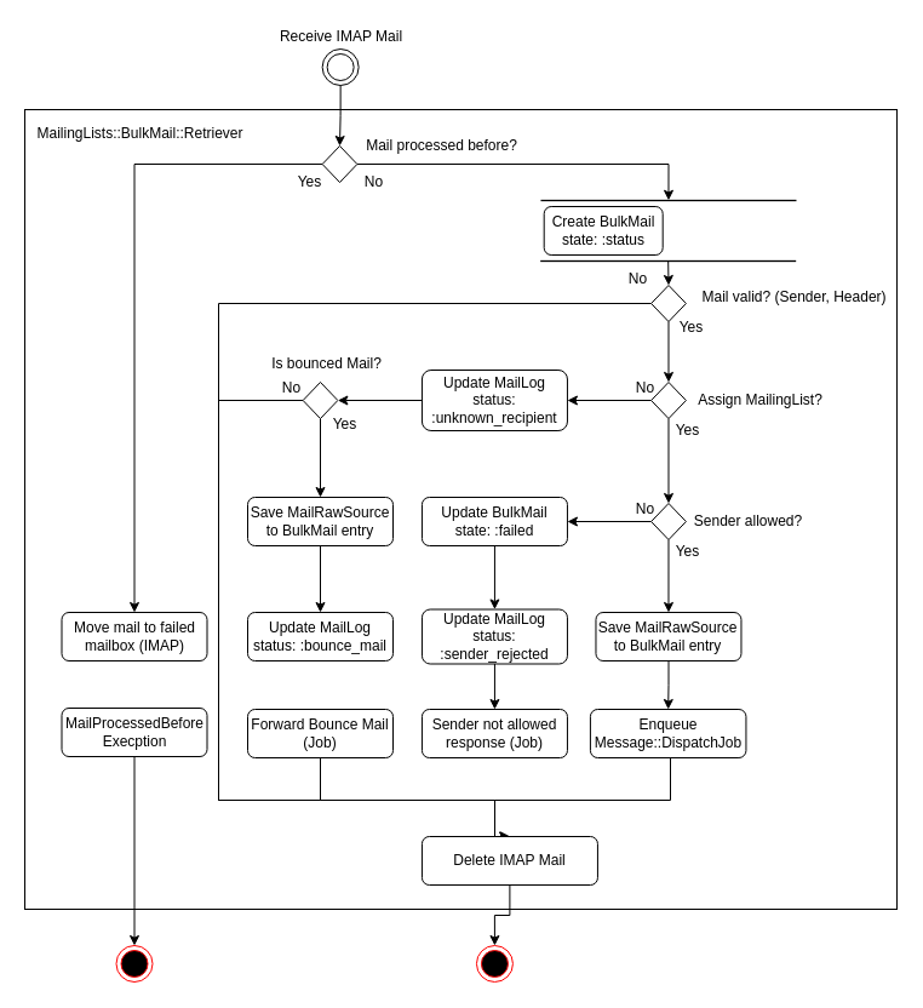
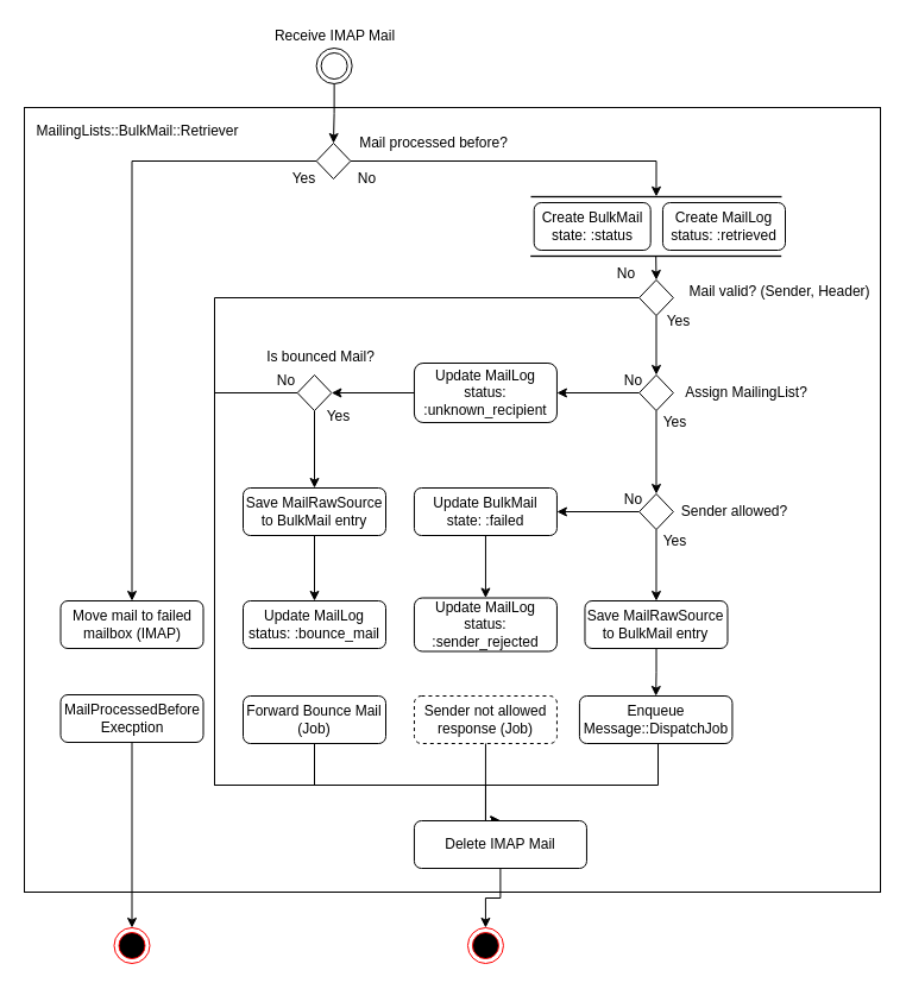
  <mxCell id="0" />
  <mxCell id="1" parent="0" />
  <mxCell id="2" value="" style="rounded=0;whiteSpace=wrap;html=1;" parent="1" vertex="1"><mxGeometry x="20" y="90" width="720" height="660" as="geometry" /></mxCell>
  <mxCell id="3" style="edgeStyle=orthogonalEdgeStyle;rounded=0;orthogonalLoop=1;jettySize=auto;html=1;entryX=0;entryY=0.5;entryDx=0;entryDy=0;" edge="1" parent="1" source="4" target="61"><mxGeometry relative="1" as="geometry" /></mxCell>
  <mxCell id="4" value="" style="rhombus;whiteSpace=wrap;html=1;shadow=0;fontFamily=Helvetica;fontSize=12;align=center;strokeWidth=1;spacing=6;spacingTop=-4;" parent="1" vertex="1"><mxGeometry x="265.63" y="120" width="28.75" height="30" as="geometry" /></mxCell>
  <mxCell id="5" style="edgeStyle=orthogonalEdgeStyle;rounded=0;orthogonalLoop=1;jettySize=auto;html=1;entryX=0.5;entryY=0;entryDx=0;entryDy=0;exitX=0;exitY=0.5;exitDx=0;exitDy=0;" parent="1" source="4" target="9" edge="1"><mxGeometry relative="1" as="geometry"><Array as="points"><mxPoint x="110" y="135" /></Array></mxGeometry></mxCell>
  <mxCell id="6" style="edgeStyle=orthogonalEdgeStyle;rounded=0;orthogonalLoop=1;jettySize=auto;html=1;exitX=0.5;exitY=1;exitDx=0;exitDy=0;" parent="1" source="44" target="4" edge="1"><mxGeometry relative="1" as="geometry"><mxPoint x="280" y="80" as="sourcePoint" /></mxGeometry></mxCell>
  <mxCell id="7" style="edgeStyle=orthogonalEdgeStyle;rounded=0;orthogonalLoop=1;jettySize=auto;html=1;entryX=0.5;entryY=0;entryDx=0;entryDy=0;exitX=0.5;exitY=1;exitDx=0;exitDy=0;" parent="1" source="46" target="47" edge="1"><mxGeometry relative="1" as="geometry"><mxPoint x="552.95" y="390" as="sourcePoint" /><mxPoint x="552.96" y="430" as="targetPoint" /></mxGeometry></mxCell>
  <mxCell id="8" style="edgeStyle=orthogonalEdgeStyle;rounded=0;orthogonalLoop=1;jettySize=auto;html=1;startArrow=none;" parent="1" source="30" target="29" edge="1"><mxGeometry relative="1" as="geometry" /></mxCell>
  <mxCell id="9" value="Move mail to failed mailbox (IMAP)" style="rounded=1;whiteSpace=wrap;html=1;fontSize=12;glass=0;strokeWidth=1;shadow=0;" parent="1" vertex="1"><mxGeometry x="50.5" y="505" width="120" height="40" as="geometry" /></mxCell>
  <mxCell id="10" value="Yes" style="text;html=1;align=center;verticalAlign=middle;resizable=0;points=[];autosize=1;strokeColor=none;fillColor=none;" parent="1" vertex="1"><mxGeometry x="550.04" y="260" width="40" height="20" as="geometry" /></mxCell>
  <mxCell id="11" style="edgeStyle=orthogonalEdgeStyle;rounded=0;orthogonalLoop=1;jettySize=auto;html=1;entryX=0.5;entryY=0;entryDx=0;entryDy=0;" parent="1" source="12" target="21" edge="1"><mxGeometry relative="1" as="geometry" /></mxCell>
  <mxCell id="12" value="Save MailRawSource to BulkMail entry" style="rounded=1;whiteSpace=wrap;html=1;fontSize=12;glass=0;strokeWidth=1;shadow=0;" parent="1" vertex="1"><mxGeometry x="491.48" y="505" width="120" height="40" as="geometry" /></mxCell>
  <mxCell id="13" value="No" style="text;html=1;align=center;verticalAlign=middle;resizable=0;points=[];autosize=1;strokeColor=none;fillColor=none;" parent="1" vertex="1"><mxGeometry x="517.36" y="310" width="30" height="20" as="geometry" /></mxCell>
  <mxCell id="14" value="No" style="text;html=1;align=center;verticalAlign=middle;resizable=0;points=[];autosize=1;strokeColor=none;fillColor=none;" parent="1" vertex="1"><mxGeometry x="511.25" y="220" width="30" height="20" as="geometry" /></mxCell>
+ <mxCell id="15" value="Create MailLog&lt;br&gt;status: :retrieved" style="rounded=1;whiteSpace=wrap;html=1;fontSize=12;glass=0;strokeWidth=1;shadow=0;" parent="1" vertex="1"><mxGeometry x="556.96" y="170" width="103.04" height="40" as="geometry" /></mxCell>
  <mxCell id="16" value="Yes" style="text;html=1;align=center;verticalAlign=middle;resizable=0;points=[];autosize=1;strokeColor=none;fillColor=none;" parent="1" vertex="1"><mxGeometry x="547.36" y="345" width="40" height="20" as="geometry" /></mxCell>
  <mxCell id="17" style="edgeStyle=orthogonalEdgeStyle;rounded=0;orthogonalLoop=1;jettySize=auto;html=1;exitX=0;exitY=0.5;exitDx=0;exitDy=0;entryX=1;entryY=0.5;entryDx=0;entryDy=0;" parent="1" source="46" target="28" edge="1"><mxGeometry relative="1" as="geometry"><mxPoint x="515.91" y="330" as="sourcePoint" /></mxGeometry></mxCell>
  <mxCell id="18" style="edgeStyle=orthogonalEdgeStyle;rounded=0;orthogonalLoop=1;jettySize=auto;html=1;exitX=0;exitY=0.5;exitDx=0;exitDy=0;" parent="1" source="47" target="24" edge="1"><mxGeometry relative="1" as="geometry"><mxPoint x="517.94" y="430" as="sourcePoint" /></mxGeometry></mxCell>
  <mxCell id="19" style="edgeStyle=orthogonalEdgeStyle;rounded=0;orthogonalLoop=1;jettySize=auto;html=1;entryX=0.5;entryY=0;entryDx=0;entryDy=0;exitX=0.5;exitY=1;exitDx=0;exitDy=0;" parent="1" source="47" target="12" edge="1"><mxGeometry relative="1" as="geometry"><mxPoint x="552.94" y="460" as="sourcePoint" /></mxGeometry></mxCell>
  <mxCell id="20" style="edgeStyle=orthogonalEdgeStyle;rounded=0;orthogonalLoop=1;jettySize=auto;html=1;entryX=0.5;entryY=0;entryDx=0;entryDy=0;" parent="1" source="21" target="63" edge="1"><mxGeometry relative="1" as="geometry"><mxPoint x="407.94" y="925" as="targetPoint" /><Array as="points"><mxPoint x="553" y="660" /><mxPoint x="408" y="660" /></Array></mxGeometry></mxCell>
  <mxCell id="21" value="Enqueue Message::DispatchJob" style="rounded=1;whiteSpace=wrap;html=1;fontSize=12;glass=0;strokeWidth=1;shadow=0;" parent="1" vertex="1"><mxGeometry x="486.92" y="585" width="128.52" height="40" as="geometry" /></mxCell>
  <mxCell id="22" value="" style="ellipse;html=1;shape=endState;fillColor=#000000;strokeColor=#ff0000;" parent="1" vertex="1"><mxGeometry x="392.94" y="780" width="30" height="30" as="geometry" /></mxCell>
  <mxCell id="23" style="edgeStyle=orthogonalEdgeStyle;rounded=0;orthogonalLoop=1;jettySize=auto;html=1;entryX=0.5;entryY=0;entryDx=0;entryDy=0;" parent="1" source="24" target="39" edge="1"><mxGeometry relative="1" as="geometry" /></mxCell>
  <mxCell id="24" value="Update BulkMail state: :failed" style="rounded=1;whiteSpace=wrap;html=1;fontSize=12;glass=0;strokeWidth=1;shadow=0;" parent="1" vertex="1"><mxGeometry x="347.94" y="410" width="120" height="40" as="geometry" /></mxCell>
- <mxCell id="25" value="Sender not allowed response (Job)" style="rounded=1;whiteSpace=wrap;html=1;fontSize=12;glass=0;strokeWidth=1;shadow=0;" parent="1" vertex="1"><mxGeometry x="347.94" y="585" width="120" height="40" as="geometry" /></mxCell>
+ <mxCell id="25" value="Sender not allowed response (Job)" style="rounded=1;whiteSpace=wrap;html=1;fontSize=12;glass=0;strokeWidth=1;shadow=0;dashed=1;" parent="1" vertex="1"><mxGeometry x="347.94" y="585" width="120" height="40" as="geometry" /></mxCell>
+ <mxCell id="26" style="edgeStyle=orthogonalEdgeStyle;rounded=0;orthogonalLoop=1;jettySize=auto;html=1;entryX=0.5;entryY=0;entryDx=0;entryDy=0;exitX=0.5;exitY=1;exitDx=0;exitDy=0;" parent="1" source="25" target="63" edge="1"><mxGeometry relative="1" as="geometry"><mxPoint x="407.94" y="955" as="sourcePoint" /><mxPoint x="407.94" y="925" as="targetPoint" /><Array as="points"><mxPoint x="408" y="690" /><mxPoint x="408" y="690" /></Array></mxGeometry></mxCell>
  <mxCell id="27" style="edgeStyle=orthogonalEdgeStyle;rounded=0;orthogonalLoop=1;jettySize=auto;html=1;" parent="1" source="28" target="51" edge="1"><mxGeometry relative="1" as="geometry"><mxPoint x="300" y="330" as="targetPoint" /><Array as="points" /></mxGeometry></mxCell>
  <mxCell id="28" value="Update MailLog&lt;br&gt;status:&lt;br&gt;:unknown_recipient" style="rounded=1;whiteSpace=wrap;html=1;fontSize=12;glass=0;strokeWidth=1;shadow=0;" parent="1" vertex="1"><mxGeometry x="347.94" y="305" width="120" height="50" as="geometry" /></mxCell>
  <mxCell id="29" value="" style="ellipse;html=1;shape=endState;fillColor=#000000;strokeColor=#ff0000;" parent="1" vertex="1"><mxGeometry x="95.5" y="780" width="30" height="30" as="geometry" /></mxCell>
  <mxCell id="30" value="MailProcessedBefore&lt;br&gt;Execption" style="rounded=1;whiteSpace=wrap;html=1;fontSize=12;glass=0;strokeWidth=1;shadow=0;" parent="1" vertex="1"><mxGeometry x="50.5" y="584" width="120" height="40" as="geometry" /></mxCell>
  <mxCell id="31" style="edgeStyle=orthogonalEdgeStyle;rounded=0;orthogonalLoop=1;jettySize=auto;html=1;entryX=0.5;entryY=0;entryDx=0;entryDy=0;exitX=0;exitY=0.5;exitDx=0;exitDy=0;" parent="1" source="43" target="63" edge="1"><mxGeometry relative="1" as="geometry"><mxPoint x="517.94" y="305" as="sourcePoint" /><mxPoint x="407.94" y="925" as="targetPoint" /><Array as="points"><mxPoint x="180" y="250" /><mxPoint x="180" y="660" /><mxPoint x="408" y="660" /></Array></mxGeometry></mxCell>
  <mxCell id="32" value="No" style="text;html=1;align=center;verticalAlign=middle;resizable=0;points=[];autosize=1;strokeColor=none;fillColor=none;" parent="1" vertex="1"><mxGeometry x="517.35" y="410" width="30" height="20" as="geometry" /></mxCell>
  <mxCell id="33" value="Yes" style="text;html=1;align=center;verticalAlign=middle;resizable=0;points=[];autosize=1;strokeColor=none;fillColor=none;" parent="1" vertex="1"><mxGeometry x="547.35" y="445" width="40" height="20" as="geometry" /></mxCell>
  <mxCell id="34" value="&lt;span&gt;Mail processed before?&lt;/span&gt;" style="text;html=1;align=center;verticalAlign=middle;resizable=0;points=[];autosize=1;strokeColor=none;fillColor=none;" parent="1" vertex="1"><mxGeometry x="294.38" y="110" width="140" height="20" as="geometry" /></mxCell>
  <mxCell id="35" value="&lt;span&gt;Mail valid? (Sender, Header)&lt;/span&gt;" style="text;html=1;align=center;verticalAlign=middle;resizable=0;points=[];autosize=1;strokeColor=none;fillColor=none;" parent="1" vertex="1"><mxGeometry x="570" y="235" width="170" height="20" as="geometry" /></mxCell>
  <mxCell id="36" value="&lt;span&gt;Sender allowed?&lt;/span&gt;" style="text;html=1;align=center;verticalAlign=middle;resizable=0;points=[];autosize=1;strokeColor=none;fillColor=none;" parent="1" vertex="1"><mxGeometry x="567.32" y="420" width="100" height="20" as="geometry" /></mxCell>
  <mxCell id="37" value="&lt;span&gt;Assign MailingList?&lt;/span&gt;" style="text;html=1;align=center;verticalAlign=middle;resizable=0;points=[];autosize=1;strokeColor=none;fillColor=none;" parent="1" vertex="1"><mxGeometry x="567.33" y="320" width="120" height="20" as="geometry" /></mxCell>
- <mxCell id="38" value="" style="edgeStyle=none;rounded=0;orthogonalLoop=1;jettySize=auto;html=1;endArrow=classic;endFill=1;" parent="1" source="39" target="25" edge="1"><mxGeometry relative="1" as="geometry" /></mxCell>
  <mxCell id="39" value="Update MailLog&lt;br&gt;status: :sender_rejected" style="rounded=1;whiteSpace=wrap;html=1;fontSize=12;glass=0;strokeWidth=1;shadow=0;" parent="1" vertex="1"><mxGeometry x="347.94" y="502.5" width="120" height="45" as="geometry" /></mxCell>
  <mxCell id="40" value="No" style="text;html=1;align=center;verticalAlign=middle;resizable=0;points=[];autosize=1;strokeColor=none;fillColor=none;" parent="1" vertex="1"><mxGeometry x="293" y="140" width="30" height="20" as="geometry" /></mxCell>
  <mxCell id="41" value="Yes" style="text;html=1;align=center;verticalAlign=middle;resizable=0;points=[];autosize=1;strokeColor=none;fillColor=none;" parent="1" vertex="1"><mxGeometry x="234.97" y="140" width="40" height="20" as="geometry" /></mxCell>
  <mxCell id="42" style="edgeStyle=orthogonalEdgeStyle;rounded=0;orthogonalLoop=1;jettySize=auto;html=1;exitX=0.5;exitY=1;exitDx=0;exitDy=0;entryX=0.5;entryY=0;entryDx=0;entryDy=0;" edge="1" parent="1" source="43" target="46"><mxGeometry relative="1" as="geometry" /></mxCell>
  <mxCell id="43" value="" style="rhombus;whiteSpace=wrap;html=1;shadow=0;fontFamily=Helvetica;fontSize=12;align=center;strokeWidth=1;spacing=6;spacingTop=-4;" parent="1" vertex="1"><mxGeometry x="537.11" y="235" width="28.75" height="30" as="geometry" /></mxCell>
  <mxCell id="44" value="" style="ellipse;shape=doubleEllipse;html=1;dashed=0;whitespace=wrap;aspect=fixed;" parent="1" vertex="1"><mxGeometry x="265.63" y="40" width="30" height="30" as="geometry" /></mxCell>
  <mxCell id="45" value="&lt;span&gt;Receive IMAP Mail&lt;/span&gt;" style="text;html=1;align=center;verticalAlign=middle;resizable=0;points=[];autosize=1;strokeColor=none;fillColor=none;" parent="1" vertex="1"><mxGeometry x="220.63" y="20" width="120" height="20" as="geometry" /></mxCell>
  <mxCell id="46" value="" style="rhombus;whiteSpace=wrap;html=1;shadow=0;fontFamily=Helvetica;fontSize=12;align=center;strokeWidth=1;spacing=6;spacingTop=-4;" parent="1" vertex="1"><mxGeometry x="537.11" y="315" width="28.75" height="30" as="geometry" /></mxCell>
  <mxCell id="47" value="" style="rhombus;whiteSpace=wrap;html=1;shadow=0;fontFamily=Helvetica;fontSize=12;align=center;strokeWidth=1;spacing=6;spacingTop=-4;" parent="1" vertex="1"><mxGeometry x="537.11" y="415" width="28.75" height="30" as="geometry" /></mxCell>
  <mxCell id="48" value="MailingLists::BulkMail::Retriever" style="text;html=1;align=center;verticalAlign=middle;resizable=0;points=[];autosize=1;strokeColor=none;fillColor=none;" parent="1" vertex="1"><mxGeometry x="20" y="100" width="190" height="20" as="geometry" /></mxCell>
  <mxCell id="49" style="edgeStyle=orthogonalEdgeStyle;rounded=0;orthogonalLoop=1;jettySize=auto;html=1;exitX=0;exitY=0.5;exitDx=0;exitDy=0;entryX=0.5;entryY=0;entryDx=0;entryDy=0;" edge="1" parent="1" source="51" target="63"><mxGeometry relative="1" as="geometry"><Array as="points"><mxPoint x="180" y="330" /><mxPoint x="180" y="660" /><mxPoint x="408" y="660" /></Array></mxGeometry></mxCell>
  <mxCell id="50" style="edgeStyle=orthogonalEdgeStyle;rounded=0;orthogonalLoop=1;jettySize=auto;html=1;exitX=0.5;exitY=1;exitDx=0;exitDy=0;entryX=0.5;entryY=0;entryDx=0;entryDy=0;" edge="1" parent="1" source="51" target="59"><mxGeometry relative="1" as="geometry"><mxPoint x="264.005" y="430" as="targetPoint" /></mxGeometry></mxCell>
  <mxCell id="51" value="" style="rhombus;whiteSpace=wrap;html=1;shadow=0;fontFamily=Helvetica;fontSize=12;align=center;strokeWidth=1;spacing=6;spacingTop=-4;" vertex="1" parent="1"><mxGeometry x="249.63" y="315" width="28.75" height="30" as="geometry" /></mxCell>
  <mxCell id="52" value="Is bounced Mail?" style="text;html=1;align=center;verticalAlign=middle;resizable=0;points=[];autosize=1;strokeColor=none;fillColor=none;" vertex="1" parent="1"><mxGeometry x="214" y="290" width="110" height="20" as="geometry" /></mxCell>
  <mxCell id="53" value="No" style="text;html=1;align=center;verticalAlign=middle;resizable=0;points=[];autosize=1;strokeColor=none;fillColor=none;" vertex="1" parent="1"><mxGeometry x="224.63" y="310" width="30" height="20" as="geometry" /></mxCell>
  <mxCell id="54" value="Yes" style="text;html=1;align=center;verticalAlign=middle;resizable=0;points=[];autosize=1;strokeColor=none;fillColor=none;" vertex="1" parent="1"><mxGeometry x="263.66" y="340" width="40" height="20" as="geometry" /></mxCell>
  <mxCell id="55" style="edgeStyle=orthogonalEdgeStyle;rounded=0;orthogonalLoop=1;jettySize=auto;html=1;entryX=0.5;entryY=0;entryDx=0;entryDy=0;" edge="1" parent="1" source="56" target="63"><mxGeometry relative="1" as="geometry"><mxPoint x="350" y="820" as="targetPoint" /><Array as="points"><mxPoint x="264" y="660" /><mxPoint x="408" y="660" /></Array></mxGeometry></mxCell>
  <mxCell id="56" value="Forward Bounce Mail (Job)" style="rounded=1;whiteSpace=wrap;html=1;fontSize=12;glass=0;strokeWidth=1;shadow=0;" vertex="1" parent="1"><mxGeometry x="204.01" y="585" width="120" height="40" as="geometry" /></mxCell>
  <mxCell id="57" value="Update MailLog status: :bounce_mail" style="rounded=1;whiteSpace=wrap;html=1;fontSize=12;glass=0;strokeWidth=1;shadow=0;" vertex="1" parent="1"><mxGeometry x="204.01" y="505" width="120" height="40" as="geometry" /></mxCell>
  <mxCell id="58" style="edgeStyle=orthogonalEdgeStyle;rounded=0;orthogonalLoop=1;jettySize=auto;html=1;entryX=0.5;entryY=0;entryDx=0;entryDy=0;" edge="1" parent="1" source="59" target="57"><mxGeometry relative="1" as="geometry" /></mxCell>
  <mxCell id="59" value="Save MailRawSource to BulkMail entry" style="rounded=1;whiteSpace=wrap;html=1;fontSize=12;glass=0;strokeWidth=1;shadow=0;" vertex="1" parent="1"><mxGeometry x="204.01" y="410" width="120" height="40" as="geometry" /></mxCell>
  <mxCell id="60" value="Create BulkMail&lt;br&gt;state: :status" style="rounded=1;whiteSpace=wrap;html=1;fontSize=12;glass=0;strokeWidth=1;shadow=0;" vertex="1" parent="1"><mxGeometry x="448.69" y="170" width="98" height="40" as="geometry" /></mxCell>
  <mxCell id="61" value="" style="shape=rect;html=1;fillColor=#000000;verticalLabelPosition=bottom;verticalAlignment=top;rotation=90;" vertex="1" parent="1"><mxGeometry x="551.33" y="60" width="0.3" height="210" as="geometry" /></mxCell>
  <mxCell id="62" style="edgeStyle=orthogonalEdgeStyle;rounded=0;orthogonalLoop=1;jettySize=auto;html=1;entryX=0.5;entryY=0;entryDx=0;entryDy=0;" edge="1" parent="1" source="63" target="22"><mxGeometry relative="1" as="geometry" /></mxCell>
  <mxCell id="63" value="&lt;span&gt;Delete IMAP Mail&lt;/span&gt;" style="rounded=1;whiteSpace=wrap;html=1;fontSize=12;glass=0;strokeWidth=1;shadow=0;" vertex="1" parent="1"><mxGeometry x="347.94" y="690" width="145" height="40" as="geometry" /></mxCell>
  <mxCell id="64" style="edgeStyle=orthogonalEdgeStyle;rounded=0;orthogonalLoop=1;jettySize=auto;html=1;exitX=0;exitY=0.5;exitDx=0;exitDy=0;entryX=0.5;entryY=0;entryDx=0;entryDy=0;" edge="1" parent="1" source="65" target="43"><mxGeometry relative="1" as="geometry" /></mxCell>
  <mxCell id="65" value="" style="shape=rect;html=1;fillColor=#000000;verticalLabelPosition=bottom;verticalAlignment=top;rotation=90;" vertex="1" parent="1"><mxGeometry x="551.03" y="110" width="0.3" height="210" as="geometry" /></mxCell>
